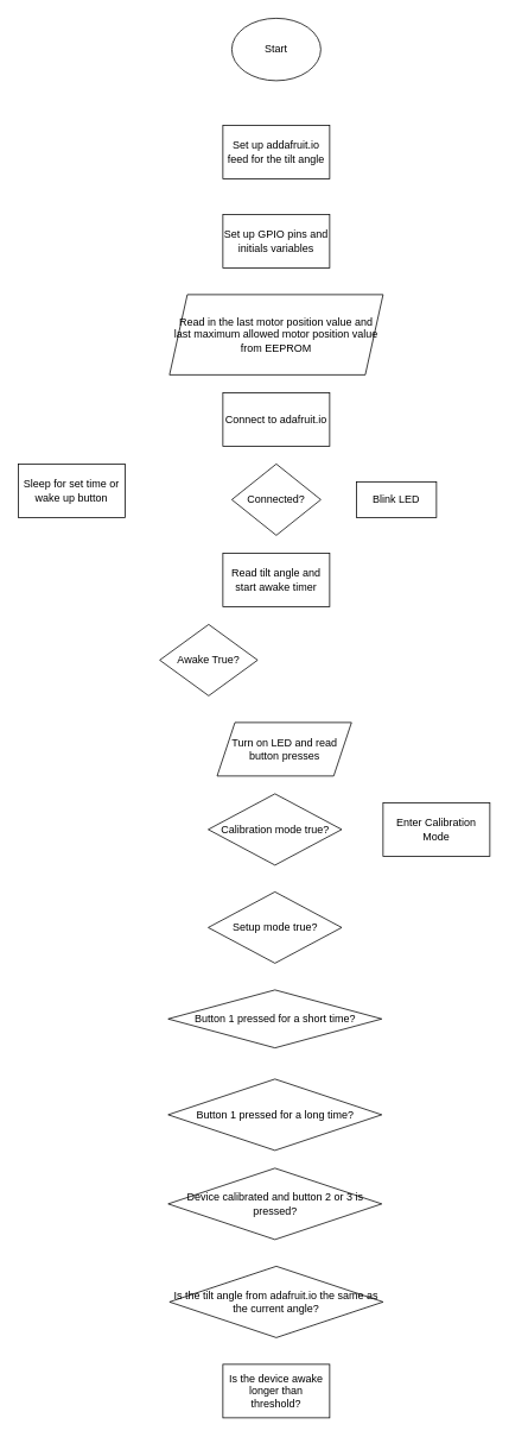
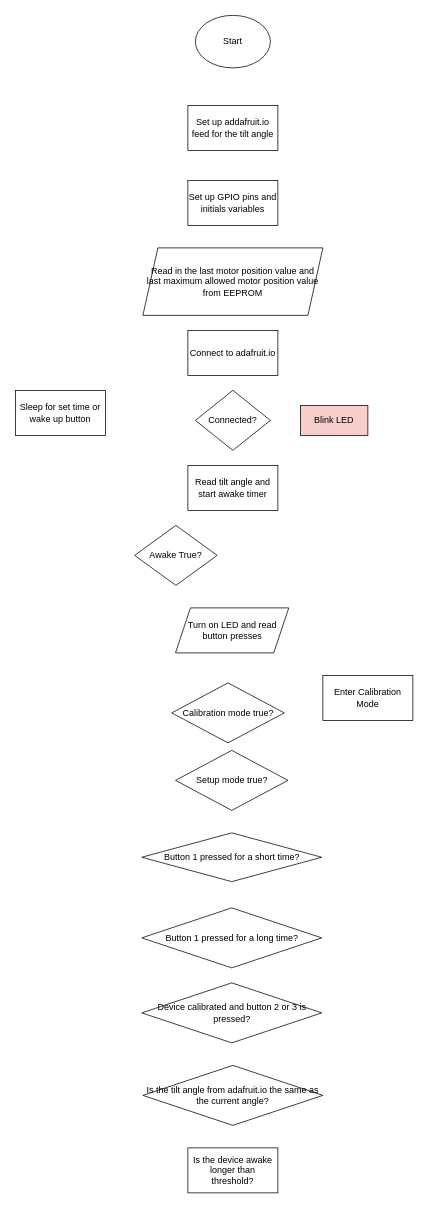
  <mxCell id="0" />
  <mxCell id="1" parent="0" />
  <mxCell id="2" value="Start" style="ellipse;whiteSpace=wrap;html=1;" vertex="1" parent="1"><mxGeometry x="260" y="20" width="100" height="70" as="geometry" /></mxCell>
  <mxCell id="3" value="Set up addafruit.io feed for the tilt angle" style="rounded=0;whiteSpace=wrap;html=1;" vertex="1" parent="1"><mxGeometry x="250" y="140" width="120" height="60" as="geometry" /></mxCell>
  <mxCell id="4" value="Set up GPIO pins and initials variables" style="rounded=0;whiteSpace=wrap;html=1;" vertex="1" parent="1"><mxGeometry x="250" y="240" width="120" height="60" as="geometry" /></mxCell>
  <mxCell id="5" value="Read in the last motor position value and last maximum allowed motor position value from EEPROM" style="shape=parallelogram;perimeter=parallelogramPerimeter;whiteSpace=wrap;html=1;fixedSize=1;" vertex="1" parent="1"><mxGeometry x="190" y="330" width="240" height="90" as="geometry" /></mxCell>
  <mxCell id="6" value="Connect to adafruit.io" style="rounded=0;whiteSpace=wrap;html=1;" vertex="1" parent="1"><mxGeometry x="250" y="440" width="120" height="60" as="geometry" /></mxCell>
  <mxCell id="7" value="Connected?" style="rhombus;whiteSpace=wrap;html=1;" vertex="1" parent="1"><mxGeometry x="260" y="520" width="100" height="80" as="geometry" /></mxCell>
  <mxCell id="8" value="Read tilt angle and start awake timer" style="rounded=0;whiteSpace=wrap;html=1;" vertex="1" parent="1"><mxGeometry x="250" y="620" width="120" height="60" as="geometry" /></mxCell>
  <mxCell id="9" value="Awake True?" style="rhombus;whiteSpace=wrap;html=1;" vertex="1" parent="1"><mxGeometry x="179" y="700" width="110" height="80" as="geometry" /></mxCell>
- <mxCell id="10" value="Turn on LED and read button presses" style="shape=parallelogram;perimeter=parallelogramPerimeter;whiteSpace=wrap;html=1;fixedSize=1;" vertex="1" parent="1"><mxGeometry x="243.5" y="810" width="151" height="60" as="geometry" /></mxCell>
- <mxCell id="11" value="Calibration mode true?" style="rhombus;whiteSpace=wrap;html=1;" vertex="1" parent="1"><mxGeometry x="233.5" y="890" width="150" height="80" as="geometry" /></mxCell>
- <mxCell id="12" value="Blink LED" style="rounded=0;whiteSpace=wrap;html=1;" vertex="1" parent="1"><mxGeometry x="400" y="540" width="90" height="40" as="geometry" /></mxCell>
+ <mxCell id="10" value="Turn on LED and read button presses" style="shape=parallelogram;perimeter=parallelogramPerimeter;whiteSpace=wrap;html=1;fixedSize=1;" vertex="1" parent="1"><mxGeometry x="233.5" y="810" width="151" height="60" as="geometry" /></mxCell>
+ <mxCell id="11" value="Calibration mode true?" style="rhombus;whiteSpace=wrap;html=1;" vertex="1" parent="1"><mxGeometry x="228.5" y="910" width="150" height="80" as="geometry" /></mxCell>
+ <mxCell id="12" value="Blink LED" style="rounded=0;whiteSpace=wrap;html=1;fillColor=#f8cecc;" vertex="1" parent="1"><mxGeometry x="400" y="540" width="90" height="40" as="geometry" /></mxCell>
  <mxCell id="13" value="Sleep for set time or wake up button" style="rounded=0;whiteSpace=wrap;html=1;" vertex="1" parent="1"><mxGeometry x="20" y="520" width="120" height="60" as="geometry" /></mxCell>
  <mxCell id="14" value="Enter Calibration Mode" style="rounded=0;whiteSpace=wrap;html=1;" vertex="1" parent="1"><mxGeometry x="430" y="900" width="120" height="60" as="geometry" /></mxCell>
  <mxCell id="15" value="Setup mode true?" style="rhombus;whiteSpace=wrap;html=1;" vertex="1" parent="1"><mxGeometry x="233.5" y="1000" width="150" height="80" as="geometry" /></mxCell>
  <mxCell id="16" value="Button 1 pressed for a short time?" style="rhombus;whiteSpace=wrap;html=1;" vertex="1" parent="1"><mxGeometry x="188.5" y="1110" width="240" height="65" as="geometry" /></mxCell>
  <mxCell id="17" value="Button 1 pressed for a long time?" style="rhombus;whiteSpace=wrap;html=1;" vertex="1" parent="1"><mxGeometry x="188.5" y="1210" width="240" height="80" as="geometry" /></mxCell>
  <mxCell id="18" value="Device calibrated and button 2 or 3 is pressed?" style="rhombus;whiteSpace=wrap;html=1;" vertex="1" parent="1"><mxGeometry x="188.5" y="1310" width="240" height="80" as="geometry" /></mxCell>
  <mxCell id="19" value="Is the tilt angle from adafruit.io the same as the current angle? " style="rhombus;whiteSpace=wrap;html=1;" vertex="1" parent="1"><mxGeometry x="190" y="1420" width="240" height="80" as="geometry" /></mxCell>
  <mxCell id="20" value="Is the device awake longer than threshold?" style="rounded=0;whiteSpace=wrap;html=1;" vertex="1" parent="1"><mxGeometry x="250" y="1530" width="120" height="60" as="geometry" /></mxCell>
